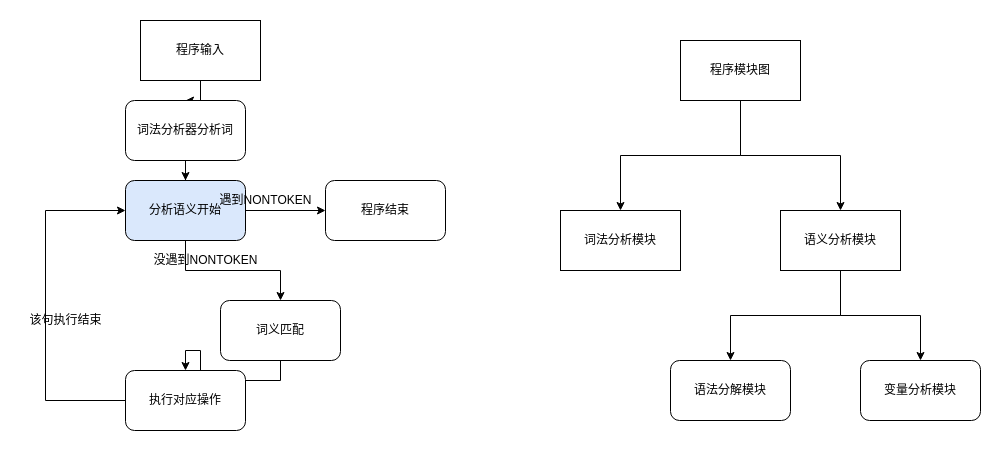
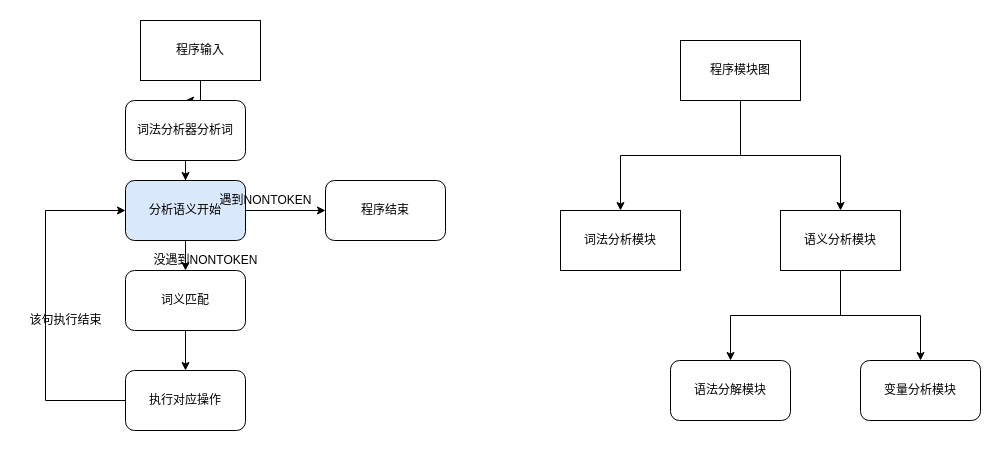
  <mxCell id="0" />
  <mxCell id="1" parent="0" />
  <mxCell id="2" style="edgeStyle=orthogonalEdgeStyle;rounded=0;orthogonalLoop=1;jettySize=auto;html=1;" edge="1" parent="1" source="3" target="5"><mxGeometry relative="1" as="geometry" /></mxCell>
  <mxCell id="3" value="程序输入" style="rounded=0;whiteSpace=wrap;html=1;" vertex="1" parent="1"><mxGeometry x="140" y="20" width="120" height="60" as="geometry" /></mxCell>
  <mxCell id="4" style="edgeStyle=orthogonalEdgeStyle;rounded=0;orthogonalLoop=1;jettySize=auto;html=1;" edge="1" parent="1" source="5" target="8"><mxGeometry relative="1" as="geometry" /></mxCell>
  <mxCell id="5" value="词法分析器分析词" style="rounded=1;whiteSpace=wrap;html=1;" vertex="1" parent="1"><mxGeometry x="125" y="100" width="120" height="60" as="geometry" /></mxCell>
  <mxCell id="6" value="" style="edgeStyle=orthogonalEdgeStyle;rounded=0;orthogonalLoop=1;jettySize=auto;html=1;" edge="1" parent="1" source="8" target="10"><mxGeometry relative="1" as="geometry" /></mxCell>
  <mxCell id="7" value="" style="edgeStyle=orthogonalEdgeStyle;rounded=0;orthogonalLoop=1;jettySize=auto;html=1;" edge="1" parent="1" source="8" target="15"><mxGeometry relative="1" as="geometry" /></mxCell>
  <mxCell id="8" value="分析语义开始" style="rounded=1;whiteSpace=wrap;html=1;fillColor=#dae8fc;" vertex="1" parent="1"><mxGeometry x="125" y="180" width="120" height="60" as="geometry" /></mxCell>
  <mxCell id="9" value="" style="edgeStyle=orthogonalEdgeStyle;rounded=0;orthogonalLoop=1;jettySize=auto;html=1;" edge="1" parent="1" source="10" target="13"><mxGeometry relative="1" as="geometry" /></mxCell>
- <mxCell id="10" value="词义匹配" style="whiteSpace=wrap;html=1;rounded=1;" vertex="1" parent="1"><mxGeometry x="220" y="300" width="120" height="60" as="geometry" /></mxCell>
+ <mxCell id="10" value="词义匹配" style="whiteSpace=wrap;html=1;rounded=1;" vertex="1" parent="1"><mxGeometry x="125" y="270" width="120" height="60" as="geometry" /></mxCell>
  <mxCell id="11" value="没遇到NONTOKEN" style="text;html=1;align=center;verticalAlign=middle;resizable=0;points=[];autosize=1;" vertex="1" parent="1"><mxGeometry x="145" y="250" width="120" height="20" as="geometry" /></mxCell>
  <mxCell id="12" style="edgeStyle=orthogonalEdgeStyle;rounded=0;orthogonalLoop=1;jettySize=auto;html=1;" edge="1" parent="1" source="13" target="8"><mxGeometry relative="1" as="geometry"><mxPoint x="45" y="210" as="targetPoint" /><Array as="points"><mxPoint x="45" y="400" /><mxPoint x="45" y="210" /></Array></mxGeometry></mxCell>
  <mxCell id="13" value="执行对应操作" style="whiteSpace=wrap;html=1;rounded=1;" vertex="1" parent="1"><mxGeometry x="125" y="370" width="120" height="60" as="geometry" /></mxCell>
  <mxCell id="14" value="该句执行结束" style="text;html=1;align=center;verticalAlign=middle;resizable=0;points=[];autosize=1;" vertex="1" parent="1"><mxGeometry x="20" y="310" width="90" height="20" as="geometry" /></mxCell>
  <mxCell id="15" value="程序结束" style="whiteSpace=wrap;html=1;rounded=1;" vertex="1" parent="1"><mxGeometry x="325" y="180" width="120" height="60" as="geometry" /></mxCell>
  <mxCell id="16" value="遇到NONTOKEN" style="text;html=1;align=center;verticalAlign=middle;resizable=0;points=[];autosize=1;" vertex="1" parent="1"><mxGeometry x="210" y="190" width="110" height="20" as="geometry" /></mxCell>
  <mxCell id="17" value="" style="edgeStyle=orthogonalEdgeStyle;rounded=0;orthogonalLoop=1;jettySize=auto;html=1;" edge="1" parent="1" source="19" target="20"><mxGeometry relative="1" as="geometry" /></mxCell>
  <mxCell id="18" style="edgeStyle=orthogonalEdgeStyle;rounded=0;orthogonalLoop=1;jettySize=auto;html=1;" edge="1" parent="1" source="19" target="23"><mxGeometry relative="1" as="geometry" /></mxCell>
  <mxCell id="19" value="程序模块图" style="rounded=0;whiteSpace=wrap;html=1;" vertex="1" parent="1"><mxGeometry x="680" y="40" width="120" height="60" as="geometry" /></mxCell>
  <mxCell id="20" value="词法分析模块" style="whiteSpace=wrap;html=1;rounded=0;" vertex="1" parent="1"><mxGeometry x="560" y="210" width="120" height="60" as="geometry" /></mxCell>
  <mxCell id="21" style="edgeStyle=orthogonalEdgeStyle;rounded=0;orthogonalLoop=1;jettySize=auto;html=1;" edge="1" parent="1" source="23" target="24"><mxGeometry relative="1" as="geometry" /></mxCell>
  <mxCell id="22" style="edgeStyle=orthogonalEdgeStyle;rounded=0;orthogonalLoop=1;jettySize=auto;html=1;" edge="1" parent="1" source="23" target="25"><mxGeometry relative="1" as="geometry" /></mxCell>
  <mxCell id="23" value="语义分析模块" style="rounded=0;whiteSpace=wrap;html=1;" vertex="1" parent="1"><mxGeometry x="780" y="210" width="120" height="60" as="geometry" /></mxCell>
  <mxCell id="24" value="语法分解模块" style="rounded=1;whiteSpace=wrap;html=1;" vertex="1" parent="1"><mxGeometry x="670" y="360" width="120" height="60" as="geometry" /></mxCell>
  <mxCell id="25" value="变量分析模块" style="rounded=1;whiteSpace=wrap;html=1;" vertex="1" parent="1"><mxGeometry x="860" y="360" width="120" height="60" as="geometry" /></mxCell>
